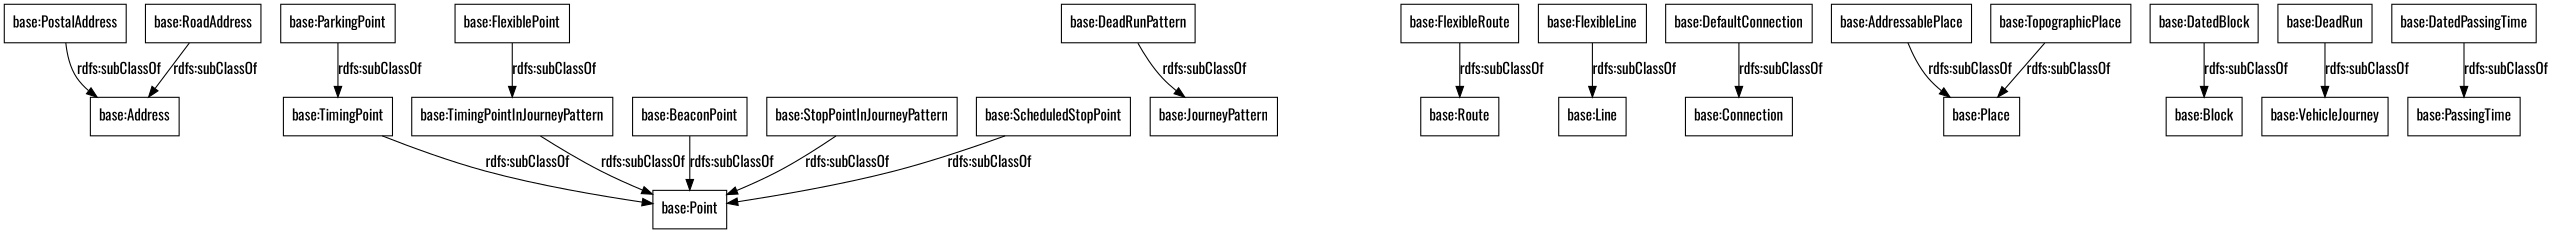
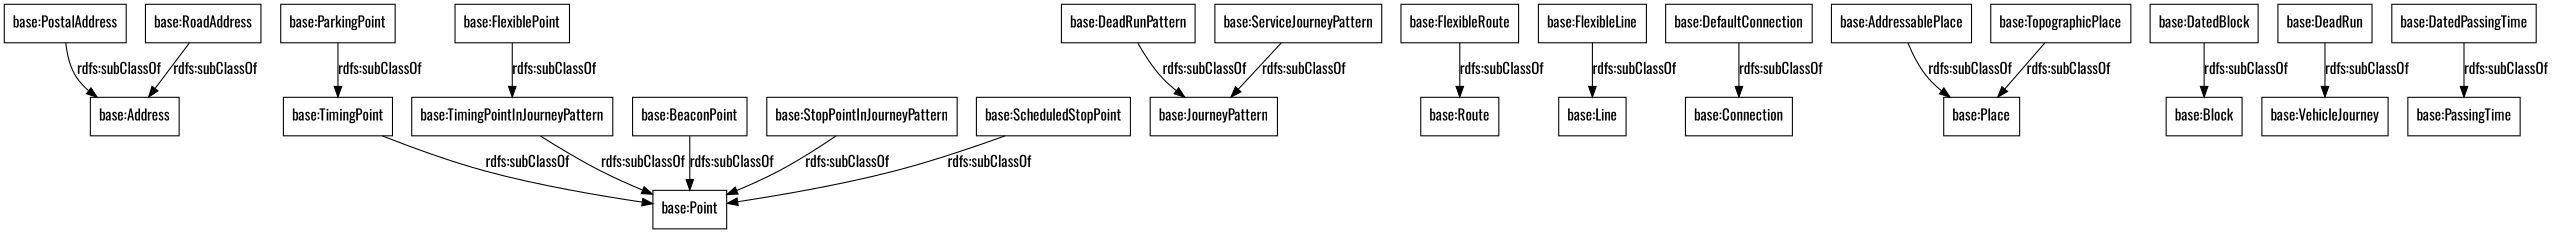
  digraph {
    fontname=Oswald
    rankdir=TB
    node [color=black fontname=Oswald shape=rectangle]
    edge [fontname=Oswald]
    "base:PostalAddress"
    "base:Address"
    "base:ParkingPoint"
    "base:TimingPoint"
    "base:Point"
    "base:TimingPointInJourneyPattern"
    "base:BeaconPoint"
    "base:StopPointInJourneyPattern"
    "base:DeadRunPattern"
    "base:JourneyPattern"
    "base:FlexibleRoute"
    "base:Route"
    "base:FlexibleLine"
    "base:Line"
    "base:DefaultConnection"
    "base:Connection"
+   "base:ServiceJourneyPattern"
    "base:AddressablePlace"
    "base:Place"
    "base:ScheduledStopPoint"
    "base:DatedBlock"
    "base:Block"
    "base:DeadRun"
    "base:VehicleJourney"
    "base:FlexiblePoint"
    "base:TopographicPlace"
    "base:DatedPassingTime"
    "base:PassingTime"
    "base:RoadAddress"
    "base:PostalAddress" -> "base:Address" [label="rdfs:subClassOf"]
    "base:ParkingPoint" -> "base:TimingPoint" [label="rdfs:subClassOf"]
    "base:TimingPoint" -> "base:Point" [label="rdfs:subClassOf"]
    "base:TimingPointInJourneyPattern" -> "base:Point" [label="rdfs:subClassOf"]
    "base:BeaconPoint" -> "base:Point" [label="rdfs:subClassOf"]
    "base:StopPointInJourneyPattern" -> "base:Point" [label="rdfs:subClassOf"]
    "base:DeadRunPattern" -> "base:JourneyPattern" [label="rdfs:subClassOf"]
    "base:FlexibleRoute" -> "base:Route" [label="rdfs:subClassOf"]
    "base:FlexibleLine" -> "base:Line" [label="rdfs:subClassOf"]
    "base:DefaultConnection" -> "base:Connection" [label="rdfs:subClassOf"]
+   "base:ServiceJourneyPattern" -> "base:JourneyPattern" [label="rdfs:subClassOf"]
    "base:AddressablePlace" -> "base:Place" [label="rdfs:subClassOf"]
    "base:ScheduledStopPoint" -> "base:Point" [label="rdfs:subClassOf"]
    "base:DatedBlock" -> "base:Block" [label="rdfs:subClassOf"]
    "base:DeadRun" -> "base:VehicleJourney" [label="rdfs:subClassOf"]
    "base:FlexiblePoint" -> "base:TimingPointInJourneyPattern" [label="rdfs:subClassOf"]
    "base:TopographicPlace" -> "base:Place" [label="rdfs:subClassOf"]
    "base:DatedPassingTime" -> "base:PassingTime" [label="rdfs:subClassOf"]
    "base:RoadAddress" -> "base:Address" [label="rdfs:subClassOf"]
  }
